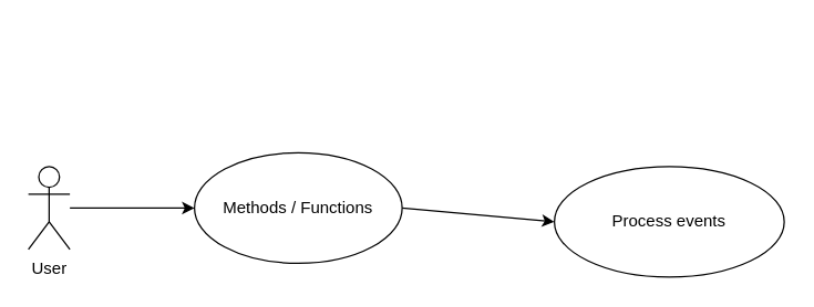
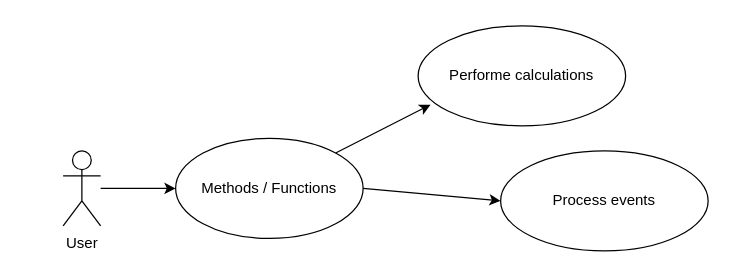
  <mxCell id="0" />
  <mxCell id="1" parent="0" />
  <mxCell id="2" style="edgeStyle=none;html=1;entryX=0;entryY=0.5;entryDx=0;entryDy=0;" edge="1" parent="1" source="3" target="5"><mxGeometry relative="1" as="geometry" /></mxCell>
- <mxCell id="3" value="User" style="shape=umlActor;verticalLabelPosition=bottom;verticalAlign=top;html=1;outlineConnect=0;" vertex="1" parent="1"><mxGeometry x="20" y="120" width="30" height="60" as="geometry" /></mxCell>
+ <mxCell id="3" value="User" style="shape=umlActor;verticalLabelPosition=bottom;verticalAlign=top;html=1;outlineConnect=0;" vertex="1" parent="1"><mxGeometry x="50" y="120" width="30" height="60" as="geometry" /></mxCell>
  <mxCell id="4" style="edgeStyle=none;html=1;exitX=1;exitY=0.5;exitDx=0;exitDy=0;entryX=0;entryY=0.5;entryDx=0;entryDy=0;" edge="1" parent="1" source="5" target="7"><mxGeometry relative="1" as="geometry" /></mxCell>
  <mxCell id="5" value="Methods / Functions" style="ellipse;whiteSpace=wrap;html=1;" vertex="1" parent="1"><mxGeometry x="140" y="110" width="150" height="80" as="geometry" /></mxCell>
+ <mxCell id="6" value="Performe calculations" style="ellipse;whiteSpace=wrap;html=1;" vertex="1" parent="1"><mxGeometry x="334" y="20" width="166" height="80" as="geometry" /></mxCell>
  <mxCell id="7" value="Process events" style="ellipse;whiteSpace=wrap;html=1;" vertex="1" parent="1"><mxGeometry x="400" y="120" width="166" height="80" as="geometry" /></mxCell>
+ <mxCell id="8" style="edgeStyle=none;html=1;exitX=1;exitY=0;exitDx=0;exitDy=0;entryX=0.06;entryY=0.788;entryDx=0;entryDy=0;entryPerimeter=0;" edge="1" parent="1" source="5" target="6"><mxGeometry relative="1" as="geometry" /></mxCell>
